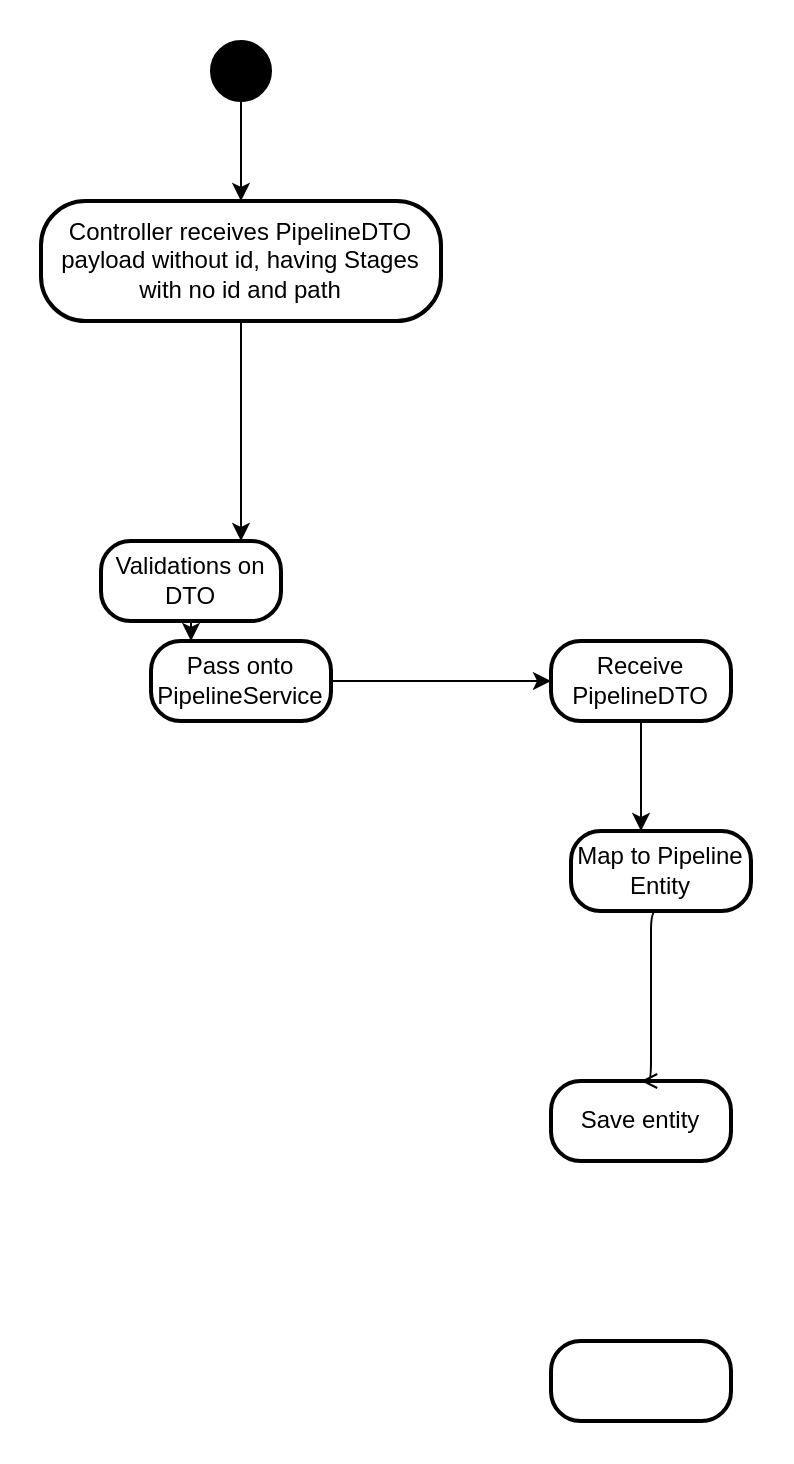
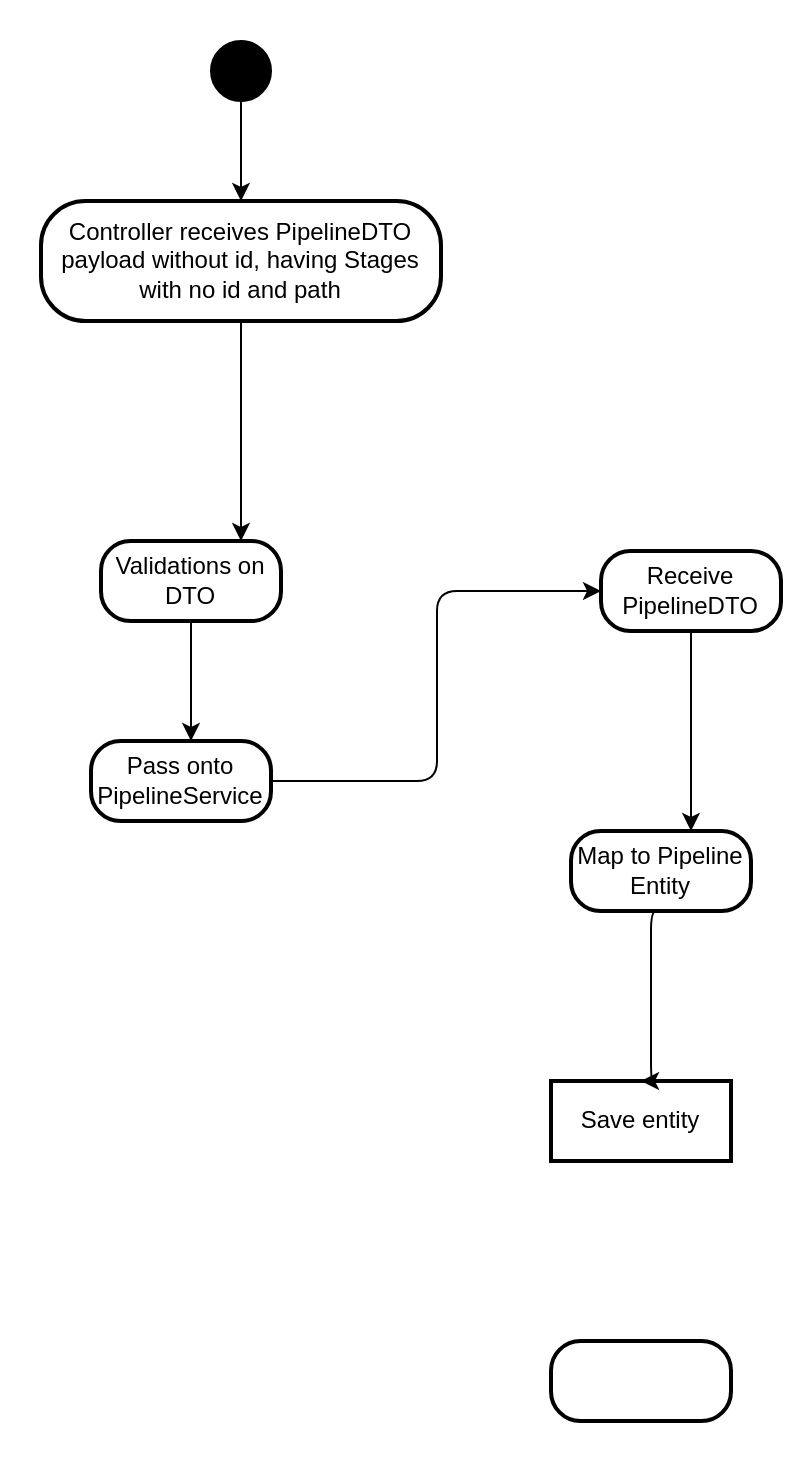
  <mxCell id="0" />
  <mxCell id="1" parent="0" />
  <mxCell id="2" value="" style="ellipse;whiteSpace=wrap;html=1;aspect=fixed;fillColor=#000000;aspect=fixed;" vertex="1" parent="1"><mxGeometry x="105" y="20" width="30" height="30" as="geometry" /></mxCell>
  <mxCell id="3" value="" style="edgeStyle=elbowEdgeStyle;html=1;labelBackgroundColor=none;rounded=1;elbow=vertical;endArrow=classic;endFill=1;align=center;exitX=0.5;exitY=1;exitDx=0;exitDy=0;" edge="1" parent="1" source="2" target="4"><mxGeometry width="80" height="80" relative="1" as="geometry"><mxPoint x="185" y="380" as="sourcePoint" /><mxPoint x="115" y="110" as="targetPoint" /></mxGeometry></mxCell>
  <mxCell id="4" value="Controller receives PipelineDTO payload without id, having Stages with no id and path" style="rounded=1;whiteSpace=wrap;html=1;strokeWidth=2;arcSize=37" vertex="1" parent="1"><mxGeometry x="20" y="100" width="200" height="60" as="geometry" /></mxCell>
  <mxCell id="5" value="Validations on DTO" style="rounded=1;whiteSpace=wrap;html=1;strokeWidth=2;arcSize=37" vertex="1" parent="1"><mxGeometry x="50" y="270" width="90" height="40" as="geometry" /></mxCell>
  <mxCell id="6" value="" style="edgeStyle=elbowEdgeStyle;html=1;labelBackgroundColor=none;rounded=1;elbow=horizontal;endArrow=classic;endFill=1;align=left;exitX=0.5;exitY=1;exitDx=0;exitDy=0;" edge="1" parent="1" source="4" target="5"><mxGeometry width="80" height="80" relative="1" as="geometry"><mxPoint x="185" y="380" as="sourcePoint" /><mxPoint x="265" y="300" as="targetPoint" /></mxGeometry></mxCell>
- <mxCell id="7" value="Pass onto PipelineService" style="rounded=1;whiteSpace=wrap;html=1;strokeWidth=2;arcSize=37" vertex="1" parent="1"><mxGeometry x="75" y="320" width="90" height="40" as="geometry" /></mxCell>
+ <mxCell id="7" value="Pass onto PipelineService" style="rounded=1;whiteSpace=wrap;html=1;strokeWidth=2;arcSize=37" vertex="1" parent="1"><mxGeometry x="45" y="370" width="90" height="40" as="geometry" /></mxCell>
  <mxCell id="8" value="" style="edgeStyle=elbowEdgeStyle;html=1;labelBackgroundColor=none;rounded=1;elbow=horizontal;endArrow=classic;endFill=1;align=left;exitX=0.5;exitY=1;exitDx=0;exitDy=0;" edge="1" parent="1" source="5" target="7"><mxGeometry width="80" height="80" relative="1" as="geometry"><mxPoint x="185" y="430" as="sourcePoint" /><mxPoint x="265" y="350" as="targetPoint" /></mxGeometry></mxCell>
- <mxCell id="9" value="Receive PipelineDTO" style="rounded=1;whiteSpace=wrap;html=1;strokeWidth=2;arcSize=37" vertex="1" parent="1"><mxGeometry x="275" y="320" width="90" height="40" as="geometry" /></mxCell>
+ <mxCell id="9" value="Receive PipelineDTO" style="rounded=1;whiteSpace=wrap;html=1;strokeWidth=2;arcSize=37" vertex="1" parent="1"><mxGeometry x="300" y="275" width="90" height="40" as="geometry" /></mxCell>
  <mxCell id="10" value="" style="edgeStyle=elbowEdgeStyle;html=1;labelBackgroundColor=none;rounded=1;elbow=horizontal;endArrow=classic;endFill=1;align=left;exitX=1;exitY=0.5;exitDx=0;exitDy=0;entryX=0;entryY=0.5;entryDx=0;entryDy=0;" edge="1" parent="1" source="7" target="9"><mxGeometry width="80" height="80" relative="1" as="geometry"><mxPoint x="285" y="490" as="sourcePoint" /><mxPoint x="365" y="410" as="targetPoint" /></mxGeometry></mxCell>
  <mxCell id="11" value="" style="edgeStyle=elbowEdgeStyle;html=1;labelBackgroundColor=none;rounded=1;elbow=horizontal;endArrow=classic;endFill=1;align=left;exitX=0.5;exitY=1;exitDx=0;exitDy=0;" edge="1" parent="1" source="9" target="12"><mxGeometry width="80" height="80" relative="1" as="geometry"><mxPoint x="355" y="490" as="sourcePoint" /><mxPoint x="435" y="410" as="targetPoint" /></mxGeometry></mxCell>
  <mxCell id="12" value="Map to Pipeline Entity" style="rounded=1;whiteSpace=wrap;html=1;strokeWidth=2;arcSize=37" vertex="1" parent="1"><mxGeometry x="285" y="415" width="90" height="40" as="geometry" /></mxCell>
- <mxCell id="13" value="Save entity" style="rounded=1;whiteSpace=wrap;html=1;strokeWidth=2;arcSize=37" vertex="1" parent="1"><mxGeometry x="275" y="540" width="90" height="40" as="geometry" /></mxCell>
- <mxCell id="14" value="" style="edgeStyle=elbowEdgeStyle;html=1;labelBackgroundColor=none;rounded=1;elbow=horizontal;endArrow=open;endFill=1;align=left;exitX=0.5;exitY=1;exitDx=0;exitDy=0;entryX=0.5;entryY=0;entryDx=0;entryDy=0;" edge="1" parent="1" source="12" target="13"><mxGeometry width="80" height="80" relative="1" as="geometry"><mxPoint x="355" y="490" as="sourcePoint" /><mxPoint x="435" y="410" as="targetPoint" /></mxGeometry></mxCell>
+ <mxCell id="13" value="Save entity" style="whiteSpace=wrap;html=1;strokeWidth=2;arcSize=37;rounded=0;" vertex="1" parent="1"><mxGeometry x="275" y="540" width="90" height="40" as="geometry" /></mxCell>
+ <mxCell id="14" value="" style="edgeStyle=elbowEdgeStyle;html=1;labelBackgroundColor=none;rounded=1;elbow=horizontal;endArrow=classic;endFill=1;align=left;exitX=0.5;exitY=1;exitDx=0;exitDy=0;entryX=0.5;entryY=0;entryDx=0;entryDy=0;" edge="1" parent="1" source="12" target="13"><mxGeometry width="80" height="80" relative="1" as="geometry"><mxPoint x="355" y="490" as="sourcePoint" /><mxPoint x="435" y="410" as="targetPoint" /></mxGeometry></mxCell>
  <mxCell id="15" value="" style="rounded=1;whiteSpace=wrap;html=1;strokeWidth=2;arcSize=37" vertex="1" parent="1"><mxGeometry x="275" y="670" width="90" height="40" as="geometry" /></mxCell>
